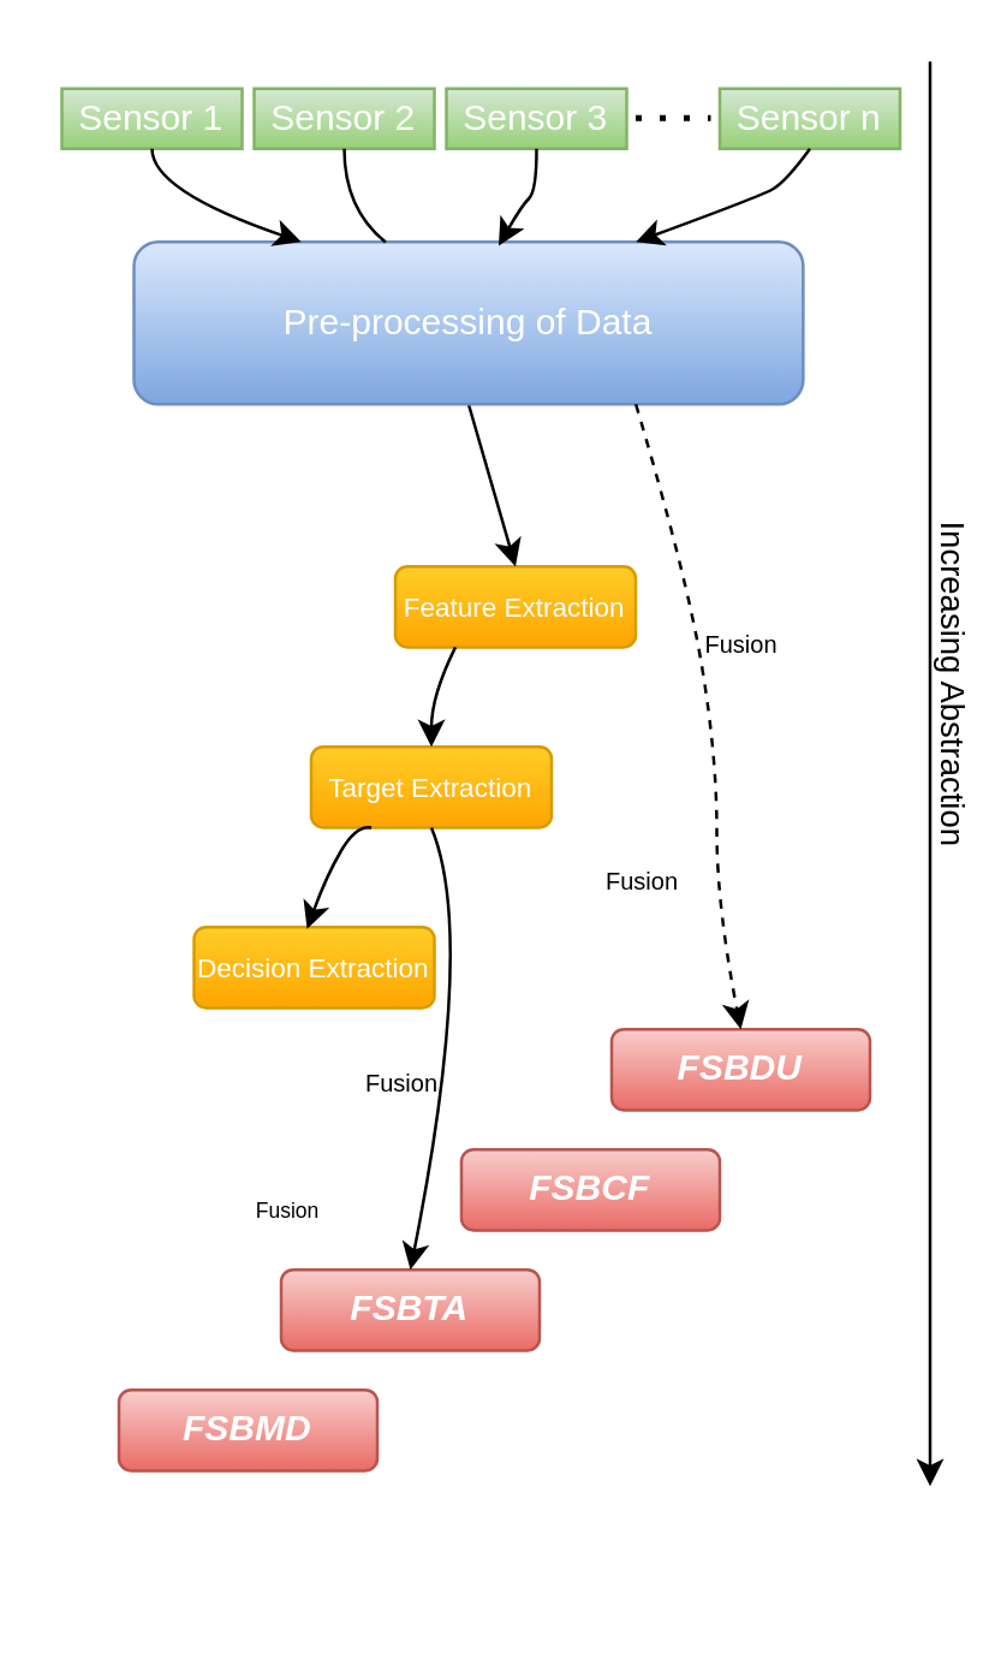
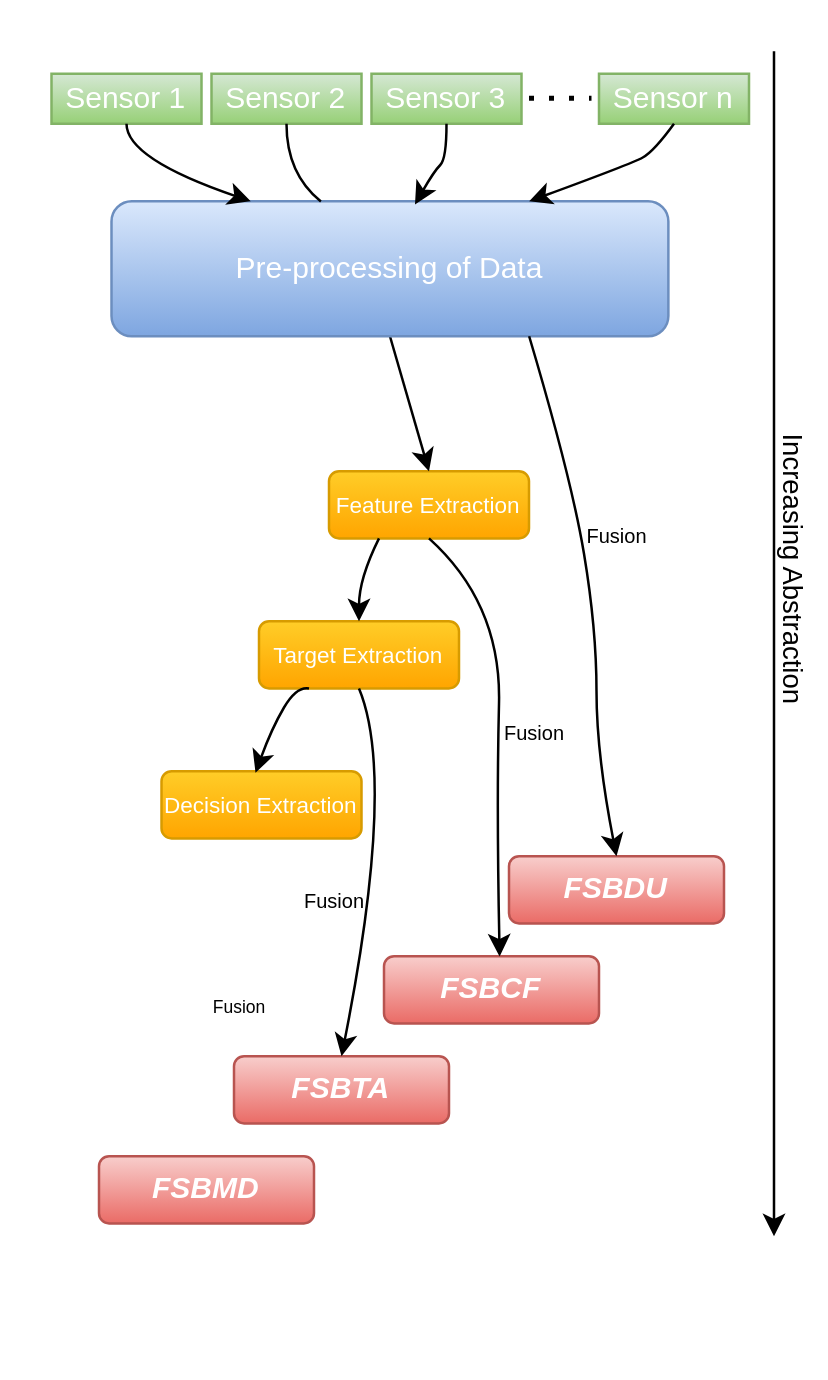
  <mxCell id="0" />
  <mxCell id="1" parent="0" />
  <mxCell id="2" value="Sensor 1" style="rounded=0;whiteSpace=wrap;html=1;gradientColor=#97d077;fillColor=#d5e8d4;strokeColor=#82b366;fontColor=#FFFFFF;rotation=0;" parent="1" vertex="1"><mxGeometry x="20" y="29" width="60" height="20" as="geometry" /></mxCell>
  <mxCell id="3" value="" style="endArrow=none;dashed=1;html=1;dashPattern=1 3;strokeWidth=2;" parent="1" edge="1"><mxGeometry x="247" y="223.75" width="50" height="50" as="geometry"><mxPoint x="211" y="38.75" as="sourcePoint" /><mxPoint x="236" y="38.75" as="targetPoint" /></mxGeometry></mxCell>
  <mxCell id="4" value="&lt;font style=&quot;font-size: 9px&quot;&gt;Feature Extraction&lt;/font&gt;" style="rounded=1;whiteSpace=wrap;html=1;rotation=0;fillColor=#ffcd28;strokeColor=#d79b00;gradientColor=#ffa500;fontColor=#FFFFFF;" parent="1" vertex="1"><mxGeometry x="131" y="188" width="80" height="26.87" as="geometry" /></mxCell>
  <mxCell id="5" value="&lt;font style=&quot;font-size: 9px&quot;&gt;Target Extraction&lt;/font&gt;" style="rounded=1;whiteSpace=wrap;html=1;rotation=0;fillColor=#ffcd28;strokeColor=#d79b00;gradientColor=#ffa500;fontColor=#FFFFFF;" parent="1" vertex="1"><mxGeometry x="103" y="248" width="80" height="26.87" as="geometry" /></mxCell>
  <mxCell id="6" value="&lt;font style=&quot;font-size: 9px&quot;&gt;Decision Extraction&lt;/font&gt;" style="rounded=1;whiteSpace=wrap;html=1;rotation=0;fillColor=#ffcd28;strokeColor=#d79b00;gradientColor=#ffa500;fontColor=#FFFFFF;" parent="1" vertex="1"><mxGeometry x="64" y="308" width="80" height="26.87" as="geometry" /></mxCell>
  <mxCell id="7" value="" style="curved=1;endArrow=classic;html=1;entryX=0.5;entryY=0;entryDx=0;entryDy=0;exitX=0.5;exitY=1;exitDx=0;exitDy=0;" parent="1" source="22" target="4" edge="1"><mxGeometry x="129" y="171" width="50" height="50" as="geometry"><mxPoint x="156" y="147" as="sourcePoint" /><mxPoint x="252" y="421" as="targetPoint" /><Array as="points" /></mxGeometry></mxCell>
  <mxCell id="8" value="" style="group;fontColor=#FFFFFF;rotation=90;" parent="1" vertex="1" connectable="0"><mxGeometry x="81" y="300" width="146.87" height="229.94" as="geometry" /></mxCell>
  <mxCell id="9" value="&lt;b&gt;&lt;i&gt;FSBDU&lt;/i&gt;&lt;/b&gt;" style="rounded=1;whiteSpace=wrap;html=1;rotation=0;fillColor=#f8cecc;strokeColor=#b85450;gradientColor=#ea6b66;fontColor=#FFFFFF;" parent="8" vertex="1"><mxGeometry x="122" y="42" width="86" height="26.87" as="geometry" /></mxCell>
  <mxCell id="10" value="&lt;b&gt;&lt;i&gt;FSBCF&lt;/i&gt;&lt;/b&gt;" style="rounded=1;whiteSpace=wrap;html=1;rotation=0;fillColor=#f8cecc;strokeColor=#b85450;gradientColor=#ea6b66;fontColor=#FFFFFF;" parent="8" vertex="1"><mxGeometry x="72" y="82" width="86" height="26.87" as="geometry" /></mxCell>
  <mxCell id="11" value="&lt;b&gt;&lt;i&gt;FSBTA&lt;/i&gt;&lt;/b&gt;" style="rounded=1;whiteSpace=wrap;html=1;rotation=0;fillColor=#f8cecc;strokeColor=#b85450;gradientColor=#ea6b66;fontColor=#FFFFFF;" parent="8" vertex="1"><mxGeometry x="12" y="122" width="86" height="26.87" as="geometry" /></mxCell>
  <mxCell id="12" value="&lt;b&gt;&lt;i&gt;FSBMD&lt;/i&gt;&lt;/b&gt;" style="rounded=1;whiteSpace=wrap;html=1;rotation=0;labelBackgroundColor=none;fillColor=#f8cecc;strokeColor=#b85450;gradientColor=#ea6b66;fontColor=#FFFFFF;" parent="8" vertex="1"><mxGeometry x="-42" y="162" width="86" height="26.87" as="geometry" /></mxCell>
  <mxCell id="13" value="&lt;font style=&quot;font-size: 8px&quot;&gt;Fusion&lt;/font&gt;" style="edgeLabel;html=1;align=center;verticalAlign=middle;resizable=0;points=[];rotation=0;labelBackgroundColor=none;" parent="8" vertex="1" connectable="0"><mxGeometry x="51" y="58" as="geometry" /></mxCell>
  <mxCell id="14" value="&lt;font style=&quot;font-size: 7px&quot;&gt;Fusion&lt;/font&gt;" style="edgeLabel;html=1;align=center;verticalAlign=middle;resizable=0;points=[];rotation=0;labelBackgroundColor=none;" parent="8" vertex="1" connectable="0"><mxGeometry x="-5" y="88" as="geometry"><mxPoint x="18" y="12" as="offset" /></mxGeometry></mxCell>
+ <mxCell id="15" value="" style="curved=1;endArrow=classic;html=1;exitX=0.5;exitY=1;exitDx=0;exitDy=0;entryX=0.538;entryY=0.005;entryDx=0;entryDy=0;entryPerimeter=0;" parent="1" source="4" target="10" edge="1"><mxGeometry x="129" y="171" width="50" height="50" as="geometry"><mxPoint x="128" y="331" as="sourcePoint" /><mxPoint x="177" y="381" as="targetPoint" /><Array as="points"><mxPoint x="200" y="241" /><mxPoint x="198" y="321" /></Array></mxGeometry></mxCell>
  <mxCell id="16" value="" style="curved=1;endArrow=classic;html=1;exitX=0.25;exitY=1;exitDx=0;exitDy=0;entryX=0.5;entryY=0;entryDx=0;entryDy=0;" parent="1" source="4" target="5" edge="1"><mxGeometry x="129" y="171" width="50" height="50" as="geometry"><mxPoint x="128" y="331" as="sourcePoint" /><mxPoint x="178" y="381" as="targetPoint" /><Array as="points"><mxPoint x="143" y="231" /></Array></mxGeometry></mxCell>
  <mxCell id="17" value="" style="curved=1;endArrow=classic;html=1;exitX=0.25;exitY=1;exitDx=0;exitDy=0;entryX=0.47;entryY=0.024;entryDx=0;entryDy=0;entryPerimeter=0;" parent="1" source="5" target="6" edge="1"><mxGeometry x="129" y="171" width="50" height="50" as="geometry"><mxPoint x="168" y="225" as="sourcePoint" /><mxPoint x="133" y="258" as="targetPoint" /><Array as="points"><mxPoint x="118" y="274" /><mxPoint x="108" y="291" /></Array></mxGeometry></mxCell>
  <mxCell id="18" value="" style="curved=1;endArrow=classic;html=1;exitX=0.5;exitY=1;exitDx=0;exitDy=0;entryX=0.5;entryY=0;entryDx=0;entryDy=0;" parent="1" source="5" target="11" edge="1"><mxGeometry x="129" y="171" width="50" height="50" as="geometry"><mxPoint x="118" y="331" as="sourcePoint" /><mxPoint x="168" y="381" as="targetPoint" /><Array as="points"><mxPoint x="158" y="311" /></Array></mxGeometry></mxCell>
  <mxCell id="19" value="&lt;font style=&quot;font-size: 8px&quot;&gt;Fusion&lt;/font&gt;" style="edgeLabel;html=1;align=center;verticalAlign=middle;resizable=0;points=[];rotation=0;labelBackgroundColor=none;" parent="1" vertex="1" connectable="0"><mxGeometry x="212" y="291" as="geometry" /></mxCell>
  <mxCell id="20" value="" style="endArrow=classic;html=1;labelBackgroundColor=none;" parent="1" edge="1"><mxGeometry x="137" y="205" width="50" height="50" as="geometry"><mxPoint x="309" y="20" as="sourcePoint" /><mxPoint x="309" y="494" as="targetPoint" /></mxGeometry></mxCell>
  <mxCell id="21" value="Increasing Abstraction" style="edgeLabel;html=1;align=center;verticalAlign=middle;resizable=0;points=[];labelBackgroundColor=none;rotation=90;" parent="20" vertex="1" connectable="0"><mxGeometry x="0.26" relative="1" as="geometry"><mxPoint x="9" y="-93" as="offset" /></mxGeometry></mxCell>
  <mxCell id="22" value="Pre-processing of Data" style="rounded=1;whiteSpace=wrap;html=1;labelBackgroundColor=none;rotation=0;fillColor=#dae8fc;strokeColor=#6c8ebf;gradientColor=#7ea6e0;fontColor=#FFFFFF;" parent="1" vertex="1"><mxGeometry x="44" y="80" width="222.75" height="54" as="geometry" /></mxCell>
- <mxCell id="23" value="" style="curved=1;endArrow=classic;html=1;exitX=0.75;exitY=1;exitDx=0;exitDy=0;entryX=0.5;entryY=0;entryDx=0;entryDy=0;dashed=1;" parent="1" source="22" target="9" edge="1"><mxGeometry x="129" y="171" width="50" height="50" as="geometry"><mxPoint x="200" y="141" as="sourcePoint" /><mxPoint x="178" y="381" as="targetPoint" /><Array as="points"><mxPoint x="228" y="191" /><mxPoint x="238" y="251" /><mxPoint x="238" y="301" /></Array></mxGeometry></mxCell>
+ <mxCell id="23" value="" style="curved=1;endArrow=classic;html=1;exitX=0.75;exitY=1;exitDx=0;exitDy=0;entryX=0.5;entryY=0;entryDx=0;entryDy=0;" parent="1" source="22" target="9" edge="1"><mxGeometry x="129" y="171" width="50" height="50" as="geometry"><mxPoint x="200" y="141" as="sourcePoint" /><mxPoint x="178" y="381" as="targetPoint" /><Array as="points"><mxPoint x="228" y="191" /><mxPoint x="238" y="251" /><mxPoint x="238" y="301" /></Array></mxGeometry></mxCell>
  <mxCell id="24" value="&lt;font style=&quot;font-size: 8px&quot;&gt;Fusion&lt;/font&gt;" style="edgeLabel;html=1;align=center;verticalAlign=middle;resizable=0;points=[];rotation=0;labelBackgroundColor=none;" parent="23" vertex="1" connectable="0"><mxGeometry x="-0.114" y="-3" relative="1" as="geometry"><mxPoint x="15" y="-13" as="offset" /></mxGeometry></mxCell>
  <mxCell id="25" value="Sensor 2" style="rounded=0;whiteSpace=wrap;html=1;gradientColor=#97d077;fillColor=#d5e8d4;strokeColor=#82b366;fontColor=#FFFFFF;rotation=0;" parent="1" vertex="1"><mxGeometry x="84" y="29" width="60" height="20" as="geometry" /></mxCell>
  <mxCell id="26" value="Sensor 3" style="rounded=0;whiteSpace=wrap;html=1;gradientColor=#97d077;fillColor=#d5e8d4;strokeColor=#82b366;fontColor=#FFFFFF;rotation=0;" parent="1" vertex="1"><mxGeometry x="148" y="29" width="60" height="20" as="geometry" /></mxCell>
  <mxCell id="27" value="Sensor n" style="rounded=0;whiteSpace=wrap;html=1;gradientColor=#97d077;fillColor=#d5e8d4;strokeColor=#82b366;fontColor=#FFFFFF;rotation=0;" parent="1" vertex="1"><mxGeometry x="239" y="29" width="60" height="20" as="geometry" /></mxCell>
  <mxCell id="28" value="" style="curved=1;endArrow=classic;html=1;exitX=0.5;exitY=1;exitDx=0;exitDy=0;entryX=0.25;entryY=0;entryDx=0;entryDy=0;" parent="1" source="2" target="22" edge="1"><mxGeometry width="50" height="50" relative="1" as="geometry"><mxPoint x="156" y="49" as="sourcePoint" /><mxPoint x="122" y="69" as="targetPoint" /><Array as="points"><mxPoint x="50" y="63" /></Array></mxGeometry></mxCell>
  <mxCell id="29" value="" style="curved=1;endArrow=none;html=1;exitX=0.5;exitY=1;exitDx=0;exitDy=0;entryX=0.376;entryY=0.002;entryDx=0;entryDy=0;entryPerimeter=0;" parent="1" source="25" target="22" edge="1"><mxGeometry width="50" height="50" relative="1" as="geometry"><mxPoint x="116" y="55" as="sourcePoint" /><mxPoint x="165.688" y="86" as="targetPoint" /><Array as="points"><mxPoint x="114" y="69" /></Array></mxGeometry></mxCell>
  <mxCell id="30" value="" style="curved=1;endArrow=classic;html=1;exitX=0.5;exitY=1;exitDx=0;exitDy=0;entryX=0.545;entryY=0.024;entryDx=0;entryDy=0;entryPerimeter=0;" parent="1" source="26" target="22" edge="1"><mxGeometry width="50" height="50" relative="1" as="geometry"><mxPoint x="175" y="53" as="sourcePoint" /><mxPoint x="216.375" y="84" as="targetPoint" /><Array as="points"><mxPoint x="178" y="63" /><mxPoint x="173" y="68" /></Array></mxGeometry></mxCell>
  <mxCell id="31" value="" style="curved=1;endArrow=classic;html=1;exitX=0.5;exitY=1;exitDx=0;exitDy=0;entryX=0.75;entryY=0;entryDx=0;entryDy=0;" parent="1" source="27" target="22" edge="1"><mxGeometry width="50" height="50" relative="1" as="geometry"><mxPoint x="188" y="59" as="sourcePoint" /><mxPoint x="175.399" y="91.296" as="targetPoint" /><Array as="points"><mxPoint x="261" y="60" /><mxPoint x="252" y="65" /></Array></mxGeometry></mxCell>
